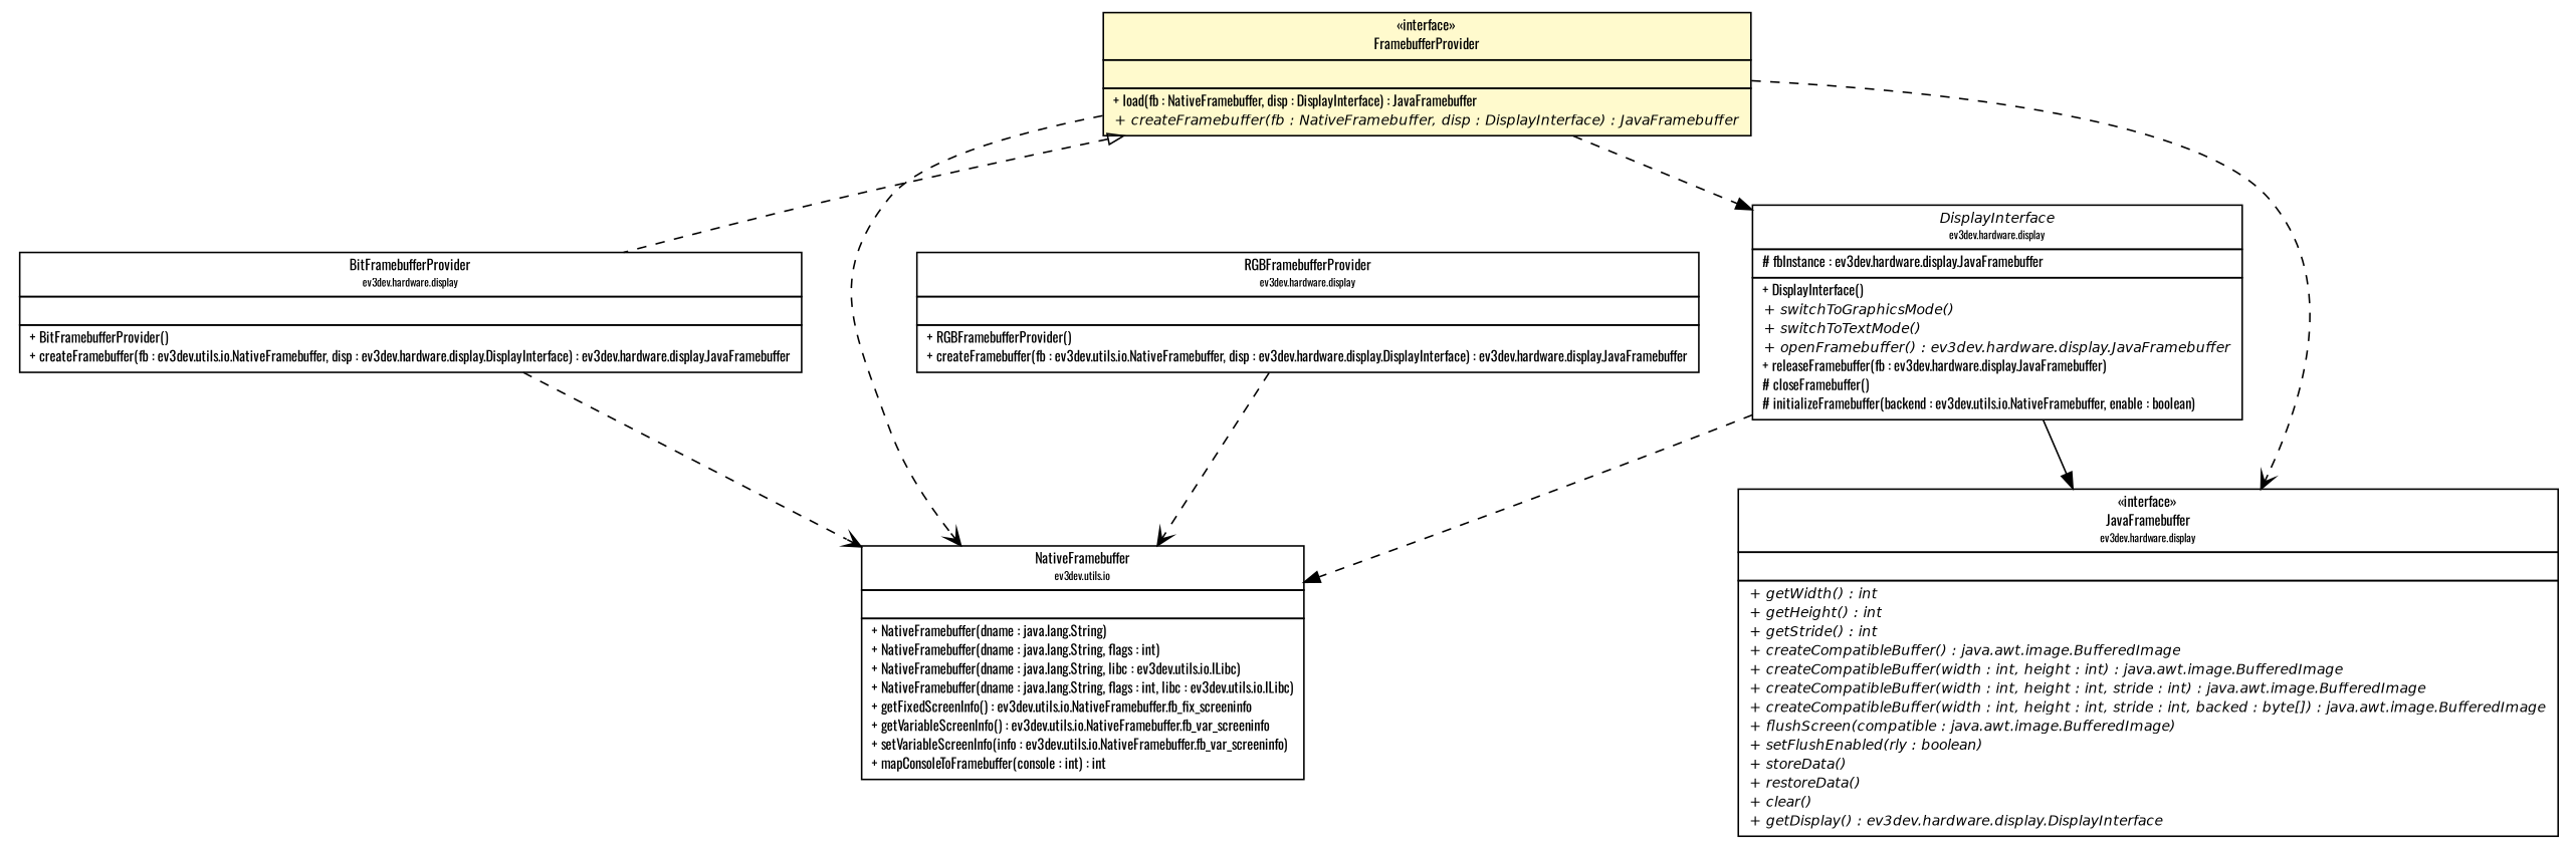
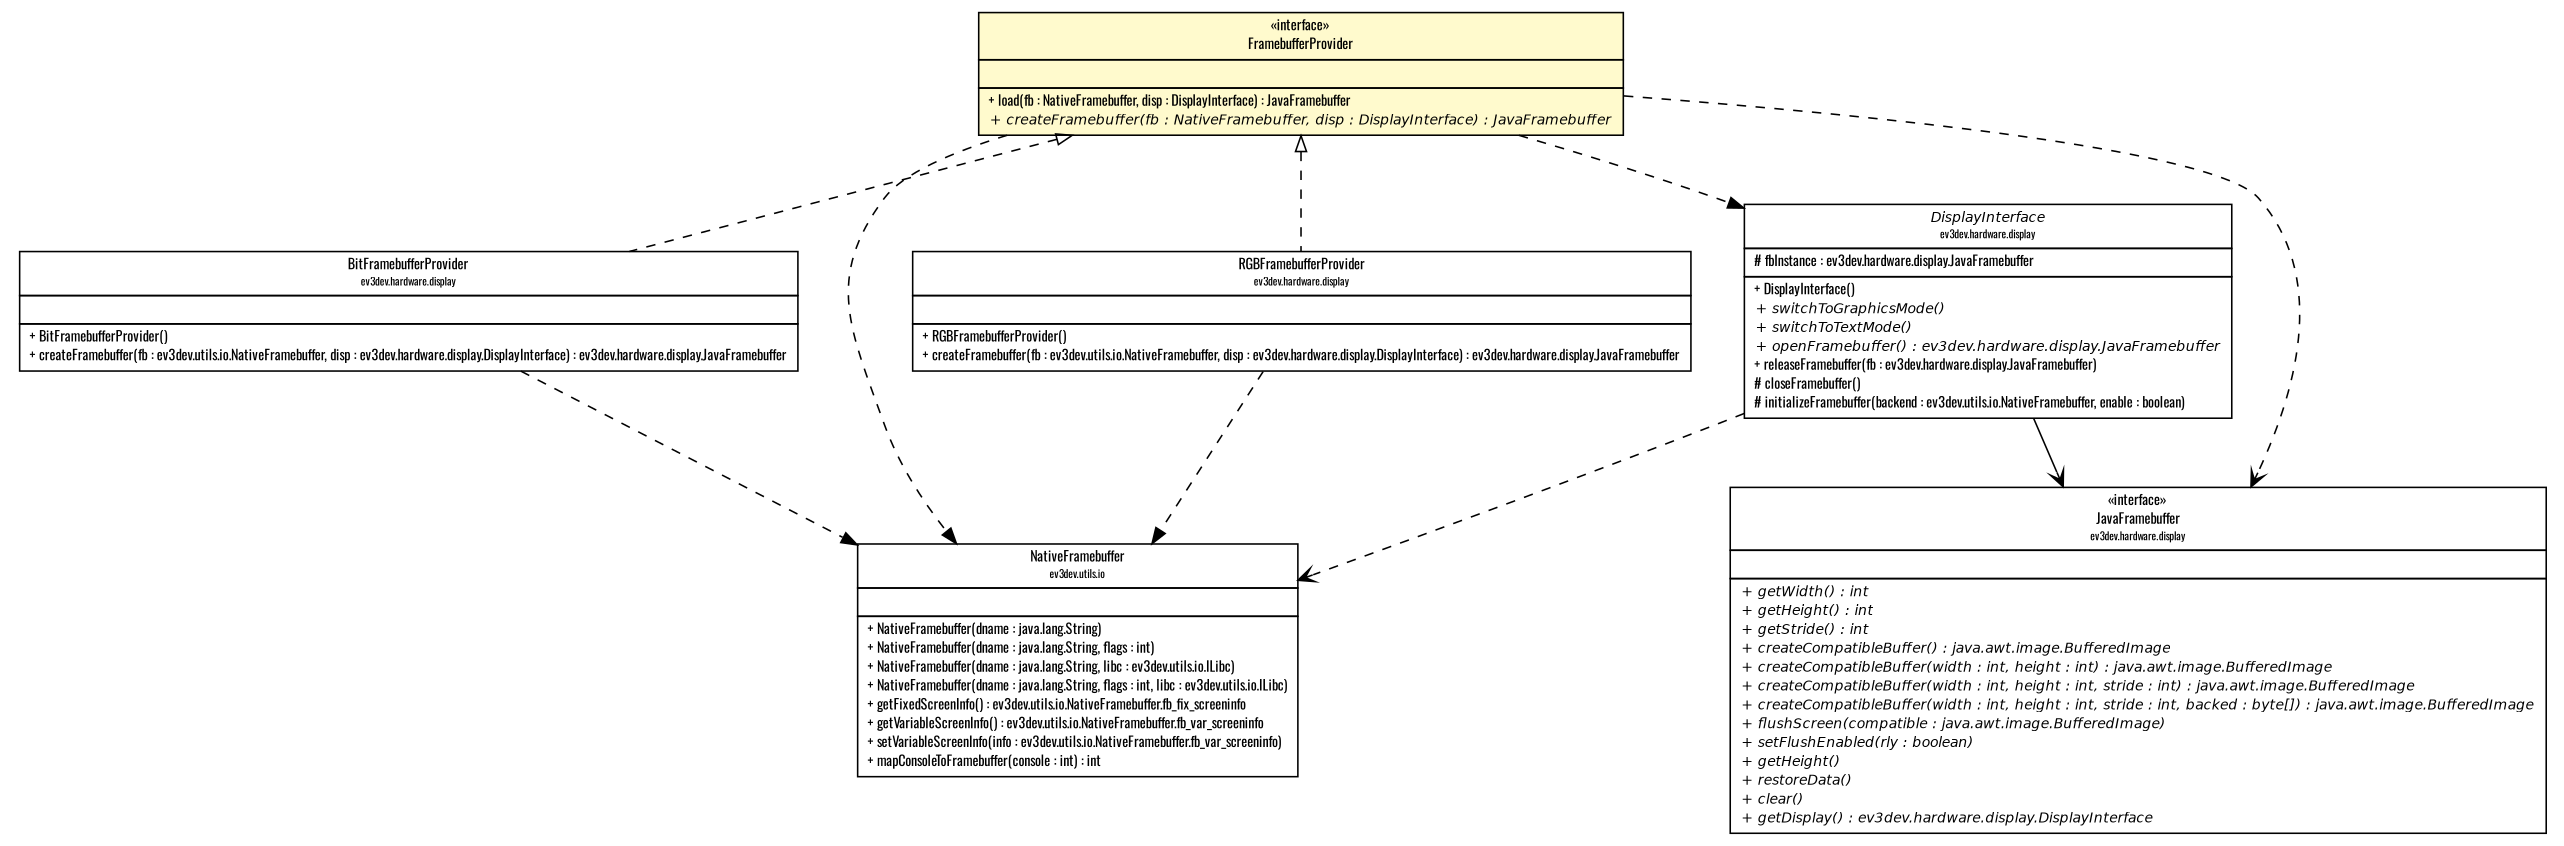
  digraph {
    fontname=Oswald
    nodesep=0.25
    ranksep=0.5
    node [fontcolor=black fontname=Oswald fontsize=9.0 shape=plaintext]
    edge [arrowhead=open color=black fontcolor=black fontname=Oswald fontsize=10.0 headport=p labelfontname=Helvetica labelfontsize=10 style=dashed tailport=p]
    n1 [label=<<table title="ev3dev.hardware.display.BitFramebufferProvider" border="0" cellborder="1" cellspacing="0" cellpadding="2" port="p" href="../BitFramebufferProvider.html"> 		<tr><td><table border="0" cellspacing="0" cellpadding="1"> <tr><td align="center" balign="center"> BitFramebufferProvider </td></tr> <tr><td align="center" balign="center"><font point-size="7.0"> ev3dev.hardware.display </font></td></tr> 		</table></td></tr> 		<tr><td><table border="0" cellspacing="0" cellpadding="1"> <tr><td align="left" balign="left">  </td></tr> 		</table></td></tr> 		<tr><td><table border="0" cellspacing="0" cellpadding="1"> <tr><td align="left" balign="left"> + BitFramebufferProvider() </td></tr> <tr><td align="left" balign="left"> + createFramebuffer(fb : ev3dev.utils.io.NativeFramebuffer, disp : ev3dev.hardware.display.DisplayInterface) : ev3dev.hardware.display.JavaFramebuffer </td></tr> 		</table></td></tr> 		</table>>]
    n2 [label=<<table title="ev3dev.utils.io.NativeFramebuffer" border="0" cellborder="1" cellspacing="0" cellpadding="2" port="p" href="../../../utils/io/NativeFramebuffer.html"> 		<tr><td><table border="0" cellspacing="0" cellpadding="1"> <tr><td align="center" balign="center"> NativeFramebuffer </td></tr> <tr><td align="center" balign="center"><font point-size="7.0"> ev3dev.utils.io </font></td></tr> 		</table></td></tr> 		<tr><td><table border="0" cellspacing="0" cellpadding="1"> <tr><td align="left" balign="left">  </td></tr> 		</table></td></tr> 		<tr><td><table border="0" cellspacing="0" cellpadding="1"> <tr><td align="left" balign="left"> + NativeFramebuffer(dname : java.lang.String) </td></tr> <tr><td align="left" balign="left"> + NativeFramebuffer(dname : java.lang.String, flags : int) </td></tr> <tr><td align="left" balign="left"> + NativeFramebuffer(dname : java.lang.String, libc : ev3dev.utils.io.ILibc) </td></tr> <tr><td align="left" balign="left"> + NativeFramebuffer(dname : java.lang.String, flags : int, libc : ev3dev.utils.io.ILibc) </td></tr> <tr><td align="left" balign="left"> + getFixedScreenInfo() : ev3dev.utils.io.NativeFramebuffer.fb_fix_screeninfo </td></tr> <tr><td align="left" balign="left"> + getVariableScreenInfo() : ev3dev.utils.io.NativeFramebuffer.fb_var_screeninfo </td></tr> <tr><td align="left" balign="left"> + setVariableScreenInfo(info : ev3dev.utils.io.NativeFramebuffer.fb_var_screeninfo) </td></tr> <tr><td align="left" balign="left"> + mapConsoleToFramebuffer(console : int) : int </td></tr> 		</table></td></tr> 		</table>>]
    n3 [label=<<table title="ev3dev.hardware.display.DisplayInterface" border="0" cellborder="1" cellspacing="0" cellpadding="2" port="p" href="../DisplayInterface.html"> 		<tr><td><table border="0" cellspacing="0" cellpadding="1"> <tr><td align="center" balign="center"><font face="Helvetica-Oblique"> DisplayInterface </font></td></tr> <tr><td align="center" balign="center"><font point-size="7.0"> ev3dev.hardware.display </font></td></tr> 		</table></td></tr> 		<tr><td><table border="0" cellspacing="0" cellpadding="1"> <tr><td align="left" balign="left"> # fbInstance : ev3dev.hardware.display.JavaFramebuffer </td></tr> 		</table></td></tr> 		<tr><td><table border="0" cellspacing="0" cellpadding="1"> <tr><td align="left" balign="left"> + DisplayInterface() </td></tr> <tr><td align="left" balign="left"><font face="Helvetica-Oblique" point-size="9.0"> + switchToGraphicsMode() </font></td></tr> <tr><td align="left" balign="left"><font face="Helvetica-Oblique" point-size="9.0"> + switchToTextMode() </font></td></tr> <tr><td align="left" balign="left"><font face="Helvetica-Oblique" point-size="9.0"> + openFramebuffer() : ev3dev.hardware.display.JavaFramebuffer </font></td></tr> <tr><td align="left" balign="left"> + releaseFramebuffer(fb : ev3dev.hardware.display.JavaFramebuffer) </td></tr> <tr><td align="left" balign="left"> # closeFramebuffer() </td></tr> <tr><td align="left" balign="left"> # initializeFramebuffer(backend : ev3dev.utils.io.NativeFramebuffer, enable : boolean) </td></tr> 		</table></td></tr> 		</table>>]
-   n4 [label=<<table title="ev3dev.hardware.display.JavaFramebuffer" border="0" cellborder="1" cellspacing="0" cellpadding="2" port="p" href="../JavaFramebuffer.html"> 		<tr><td><table border="0" cellspacing="0" cellpadding="1"> <tr><td align="center" balign="center"> &#171;interface&#187; </td></tr> <tr><td align="center" balign="center"> JavaFramebuffer </td></tr> <tr><td align="center" balign="center"><font point-size="7.0"> ev3dev.hardware.display </font></td></tr> 		</table></td></tr> 		<tr><td><table border="0" cellspacing="0" cellpadding="1"> <tr><td align="left" balign="left">  </td></tr> 		</table></td></tr> 		<tr><td><table border="0" cellspacing="0" cellpadding="1"> <tr><td align="left" balign="left"><font face="Helvetica-Oblique" point-size="9.0"> + getWidth() : int </font></td></tr> <tr><td align="left" balign="left"><font face="Helvetica-Oblique" point-size="9.0"> + getHeight() : int </font></td></tr> <tr><td align="left" balign="left"><font face="Helvetica-Oblique" point-size="9.0"> + getStride() : int </font></td></tr> <tr><td align="left" balign="left"><font face="Helvetica-Oblique" point-size="9.0"> + createCompatibleBuffer() : java.awt.image.BufferedImage </font></td></tr> <tr><td align="left" balign="left"><font face="Helvetica-Oblique" point-size="9.0"> + createCompatibleBuffer(width : int, height : int) : java.awt.image.BufferedImage </font></td></tr> <tr><td align="left" balign="left"><font face="Helvetica-Oblique" point-size="9.0"> + createCompatibleBuffer(width : int, height : int, stride : int) : java.awt.image.BufferedImage </font></td></tr> <tr><td align="left" balign="left"><font face="Helvetica-Oblique" point-size="9.0"> + createCompatibleBuffer(width : int, height : int, stride : int, backed : byte[]) : java.awt.image.BufferedImage </font></td></tr> <tr><td align="left" balign="left"><font face="Helvetica-Oblique" point-size="9.0"> + flushScreen(compatible : java.awt.image.BufferedImage) </font></td></tr> <tr><td align="left" balign="left"><font face="Helvetica-Oblique" point-size="9.0"> + setFlushEnabled(rly : boolean) </font></td></tr> <tr><td align="left" balign="left"><font face="Helvetica-Oblique" point-size="9.0"> + storeData() </font></td></tr> <tr><td align="left" balign="left"><font face="Helvetica-Oblique" point-size="9.0"> + restoreData() </font></td></tr> <tr><td align="left" balign="left"><font face="Helvetica-Oblique" point-size="9.0"> + clear() </font></td></tr> <tr><td align="left" balign="left"><font face="Helvetica-Oblique" point-size="9.0"> + getDisplay() : ev3dev.hardware.display.DisplayInterface </font></td></tr> 		</table></td></tr> 		</table>>]
+   n4 [label=<<table title="ev3dev.hardware.display.JavaFramebuffer" border="0" cellborder="1" cellspacing="0" cellpadding="2" port="p" href="../JavaFramebuffer.html"> 		<tr><td><table border="0" cellspacing="0" cellpadding="1"> <tr><td align="center" balign="center"> &#171;interface&#187; </td></tr> <tr><td align="center" balign="center"> JavaFramebuffer </td></tr> <tr><td align="center" balign="center"><font point-size="7.0"> ev3dev.hardware.display </font></td></tr> 		</table></td></tr> 		<tr><td><table border="0" cellspacing="0" cellpadding="1"> <tr><td align="left" balign="left">  </td></tr> 		</table></td></tr> 		<tr><td><table border="0" cellspacing="0" cellpadding="1"> <tr><td align="left" balign="left"><font face="Helvetica-Oblique" point-size="9.0"> + getWidth() : int </font></td></tr> <tr><td align="left" balign="left"><font face="Helvetica-Oblique" point-size="9.0"> + getHeight() : int </font></td></tr> <tr><td align="left" balign="left"><font face="Helvetica-Oblique" point-size="9.0"> + getStride() : int </font></td></tr> <tr><td align="left" balign="left"><font face="Helvetica-Oblique" point-size="9.0"> + createCompatibleBuffer() : java.awt.image.BufferedImage </font></td></tr> <tr><td align="left" balign="left"><font face="Helvetica-Oblique" point-size="9.0"> + createCompatibleBuffer(width : int, height : int) : java.awt.image.BufferedImage </font></td></tr> <tr><td align="left" balign="left"><font face="Helvetica-Oblique" point-size="9.0"> + createCompatibleBuffer(width : int, height : int, stride : int) : java.awt.image.BufferedImage </font></td></tr> <tr><td align="left" balign="left"><font face="Helvetica-Oblique" point-size="9.0"> + createCompatibleBuffer(width : int, height : int, stride : int, backed : byte[]) : java.awt.image.BufferedImage </font></td></tr> <tr><td align="left" balign="left"><font face="Helvetica-Oblique" point-size="9.0"> + flushScreen(compatible : java.awt.image.BufferedImage) </font></td></tr> <tr><td align="left" balign="left"><font face="Helvetica-Oblique" point-size="9.0"> + setFlushEnabled(rly : boolean) </font></td></tr> <tr><td align="left" balign="left"><font face="Helvetica-Oblique" point-size="9.0"> + getHeight() </font></td></tr> <tr><td align="left" balign="left"><font face="Helvetica-Oblique" point-size="9.0"> + restoreData() </font></td></tr> <tr><td align="left" balign="left"><font face="Helvetica-Oblique" point-size="9.0"> + clear() </font></td></tr> <tr><td align="left" balign="left"><font face="Helvetica-Oblique" point-size="9.0"> + getDisplay() : ev3dev.hardware.display.DisplayInterface </font></td></tr> 		</table></td></tr> 		</table>>]
    n5 [label=<<table title="ev3dev.hardware.display.RGBFramebufferProvider" border="0" cellborder="1" cellspacing="0" cellpadding="2" port="p" href="../RGBFramebufferProvider.html"> 		<tr><td><table border="0" cellspacing="0" cellpadding="1"> <tr><td align="center" balign="center"> RGBFramebufferProvider </td></tr> <tr><td align="center" balign="center"><font point-size="7.0"> ev3dev.hardware.display </font></td></tr> 		</table></td></tr> 		<tr><td><table border="0" cellspacing="0" cellpadding="1"> <tr><td align="left" balign="left">  </td></tr> 		</table></td></tr> 		<tr><td><table border="0" cellspacing="0" cellpadding="1"> <tr><td align="left" balign="left"> + RGBFramebufferProvider() </td></tr> <tr><td align="left" balign="left"> + createFramebuffer(fb : ev3dev.utils.io.NativeFramebuffer, disp : ev3dev.hardware.display.DisplayInterface) : ev3dev.hardware.display.JavaFramebuffer </td></tr> 		</table></td></tr> 		</table>>]
    n6 [label=<<table title="ev3dev.hardware.display.spi.FramebufferProvider" border="0" cellborder="1" cellspacing="0" cellpadding="2" port="p" bgcolor="lemonChiffon" href="./FramebufferProvider.html"> 		<tr><td><table border="0" cellspacing="0" cellpadding="1"> <tr><td align="center" balign="center"> &#171;interface&#187; </td></tr> <tr><td align="center" balign="center"> FramebufferProvider </td></tr> 		</table></td></tr> 		<tr><td><table border="0" cellspacing="0" cellpadding="1"> <tr><td align="left" balign="left">  </td></tr> 		</table></td></tr> 		<tr><td><table border="0" cellspacing="0" cellpadding="1"> <tr><td align="left" balign="left"> + load(fb : NativeFramebuffer, disp : DisplayInterface) : JavaFramebuffer </td></tr> <tr><td align="left" balign="left"><font face="Helvetica-Oblique" point-size="9.0"> + createFramebuffer(fb : NativeFramebuffer, disp : DisplayInterface) : JavaFramebuffer </font></td></tr> 		</table></td></tr> 		</table>>]
-   n1 -> n2
-   n3 -> n2 [arrowhead=normal]
-   n3 -> n4 [arrowhead=normal style=""]
-   n5 -> n2
+   n1 -> n2 [arrowhead=normal]
+   n3 -> n2
+   n3 -> n4 [style=""]
+   n5 -> n2 [arrowhead=normal]
    n6 -> n1 [arrowtail=empty dir=back fontsize=10 arrowhead="" color="" fontcolor=""]
-   n6 -> n2
+   n6 -> n2 [arrowhead=normal]
    n6 -> n3 [arrowhead=normal]
    n6 -> n4
+   n6 -> n5 [arrowtail=empty dir=back fontsize=10 arrowhead="" color="" fontcolor=""]
  }
